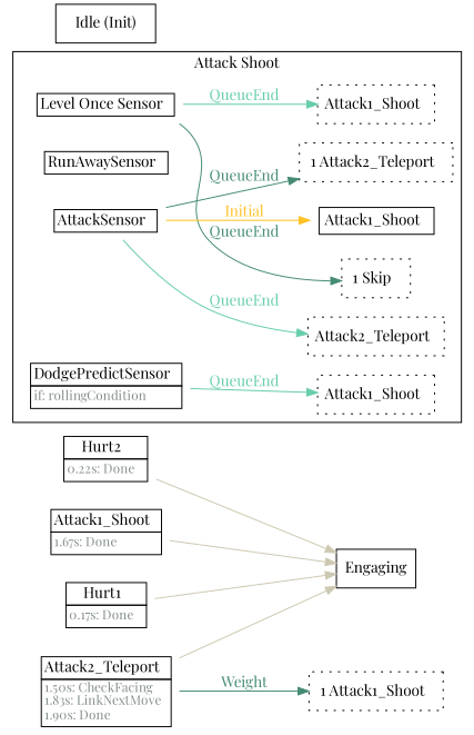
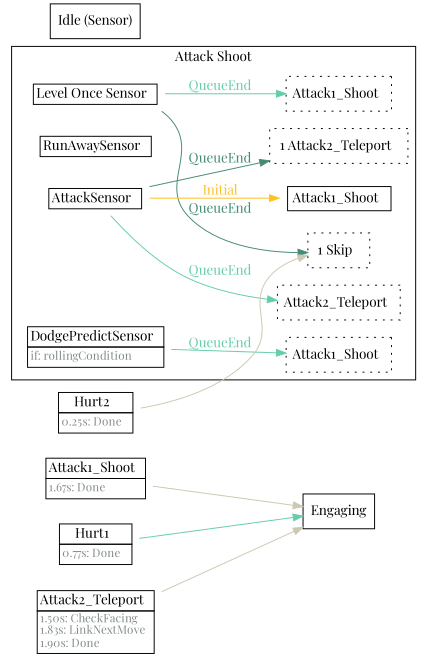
  strict digraph {
    fontname="Playfair Display"
    rankdir=LR
    node [fontname="Playfair Display" shape=plaintext]
    edge [color=cornsilk3 fontcolor=cornsilk3 fontname="Playfair Display"]
    n1 [label=<<TABLE border="0" cellspacing="0" cellborder="1" cellpadding="2"><TR><TD>Level Once Sensor  </TD></TR></TABLE>>]
    n2 [label=<<TABLE border="0" cellspacing="0" cellborder="0" cellpadding="2"><TR><TD>Attack1_Shoot  </TD></TR></TABLE>> margin=0.05 shape=box style=dotted]
    n3 [label=<<TABLE border="0" cellspacing="0" cellborder="0" cellpadding="2"><TR><TD>1 Skip  </TD></TR></TABLE>> shape=box style=dotted]
    n4 [label=<<TABLE border="0" cellspacing="0" cellborder="1" cellpadding="2"><TR><TD>RunAwaySensor  </TD></TR></TABLE>>]
    n5 [label=<<TABLE border="0" cellspacing="0" cellborder="1" cellpadding="2"><TR><TD>AttackSensor  </TD></TR></TABLE>>]
    n6 [label=<<TABLE border="0" cellspacing="0" cellborder="0" cellpadding="2"><TR><TD>Attack2_Teleport  </TD></TR></TABLE>> margin=0.05 shape=box style=dotted]
    n7 [label=<<TABLE border="0" cellspacing="0" cellborder="1" cellpadding="4"><TR><TD>Attack1_Shoot  </TD></TR></TABLE>>]
    n8 [label=<<TABLE border="0" cellspacing="0" cellborder="0" cellpadding="2"><TR><TD>1 Attack2_Teleport  </TD></TR></TABLE>> shape=box style=dotted]
    n9 [label=<<TABLE border="0" cellspacing="0" cellborder="1" cellpadding="2"><TR><TD>DodgePredictSensor  </TD></TR><TR><TD align="left" balign="left"><FONT point-size="12" color="azure4">if: rollingCondition</FONT>  </TD></TR></TABLE>>]
    n10 [label=<<TABLE border="0" cellspacing="0" cellborder="0" cellpadding="2"><TR><TD>Attack1_Shoot  </TD></TR></TABLE>> margin=0.05 shape=box style=dotted]
    n11 [label=<<TABLE border="0" cellspacing="0" cellborder="1" cellpadding="2"><TR><TD>Attack1_Shoot  </TD></TR><TR><TD align="left" balign="left"><FONT point-size="12" color="azure4">1.67s: Done</FONT>  </TD></TR></TABLE>>]
    Engaging [shape=box]
    n13 [label=<<TABLE border="0" cellspacing="0" cellborder="1" cellpadding="2"><TR><TD>Attack2_Teleport  </TD></TR><TR><TD align="left" balign="left"><FONT point-size="12" color="azure4">1.50s: CheckFacing<br/>1.83s: LinkNextMove<br/>1.90s: Done</FONT>  </TD></TR></TABLE>>]
-   n14 [label=<<TABLE border="0" cellspacing="0" cellborder="0" cellpadding="2"><TR><TD>1 Attack1_Shoot  </TD></TR></TABLE>> shape=box style=dotted]
-   n15 [label=<<TABLE border="0" cellspacing="0" cellborder="1" cellpadding="2"><TR><TD>Hurt1  </TD></TR><TR><TD align="left" balign="left"><FONT point-size="12" color="azure4">0.17s: Done</FONT>  </TD></TR></TABLE>>]
-   n16 [label=<<TABLE border="0" cellspacing="0" cellborder="1" cellpadding="2"><TR><TD>Hurt2  </TD></TR><TR><TD align="left" balign="left"><FONT point-size="12" color="azure4">0.22s: Done</FONT>  </TD></TR></TABLE>>]
-   n17 [label="Idle (Init)" shape=box]
+   n15 [label=<<TABLE border="0" cellspacing="0" cellborder="1" cellpadding="2"><TR><TD>Hurt1  </TD></TR><TR><TD align="left" balign="left"><FONT point-size="12" color="azure4">0.77s: Done</FONT>  </TD></TR></TABLE>>]
+   n16 [label=<<TABLE border="0" cellspacing="0" cellborder="1" cellpadding="2"><TR><TD>Hurt2  </TD></TR><TR><TD align="left" balign="left"><FONT point-size="12" color="azure4">0.25s: Done</FONT>  </TD></TR></TABLE>>]
+   n17 [label="Idle (Sensor)" shape=box]
    subgraph cluster_1 {
      label="Attack Shoot"
      rank=sink
      n1
      n2
      n3
      n4
      n5
      n6
      n7
      n8
      n9
      n10
    }
    n1 -> n2 [color=aquamarine3 fontcolor=aquamarine3 label=QueueEnd]
    n1 -> n3 [color=aquamarine4 fontcolor=aquamarine4 label=QueueEnd]
    n5 -> n6 [color=aquamarine3 fontcolor=aquamarine3 label=QueueEnd]
    n5 -> n7 [color=goldenrod1 fontcolor=goldenrod1 label=Initial]
    n5 -> n8 [color=aquamarine4 fontcolor=aquamarine4 label=QueueEnd]
    n9 -> n10 [color=aquamarine3 fontcolor=aquamarine3 label=QueueEnd]
    n11 -> Engaging
    n13 -> Engaging
-   n13 -> n14 [color=aquamarine4 fontcolor=aquamarine4 label=Weight]
-   n15 -> Engaging
-   n16 -> Engaging
+   n15 -> Engaging [color=aquamarine3]
+   n16 -> n3
  }
